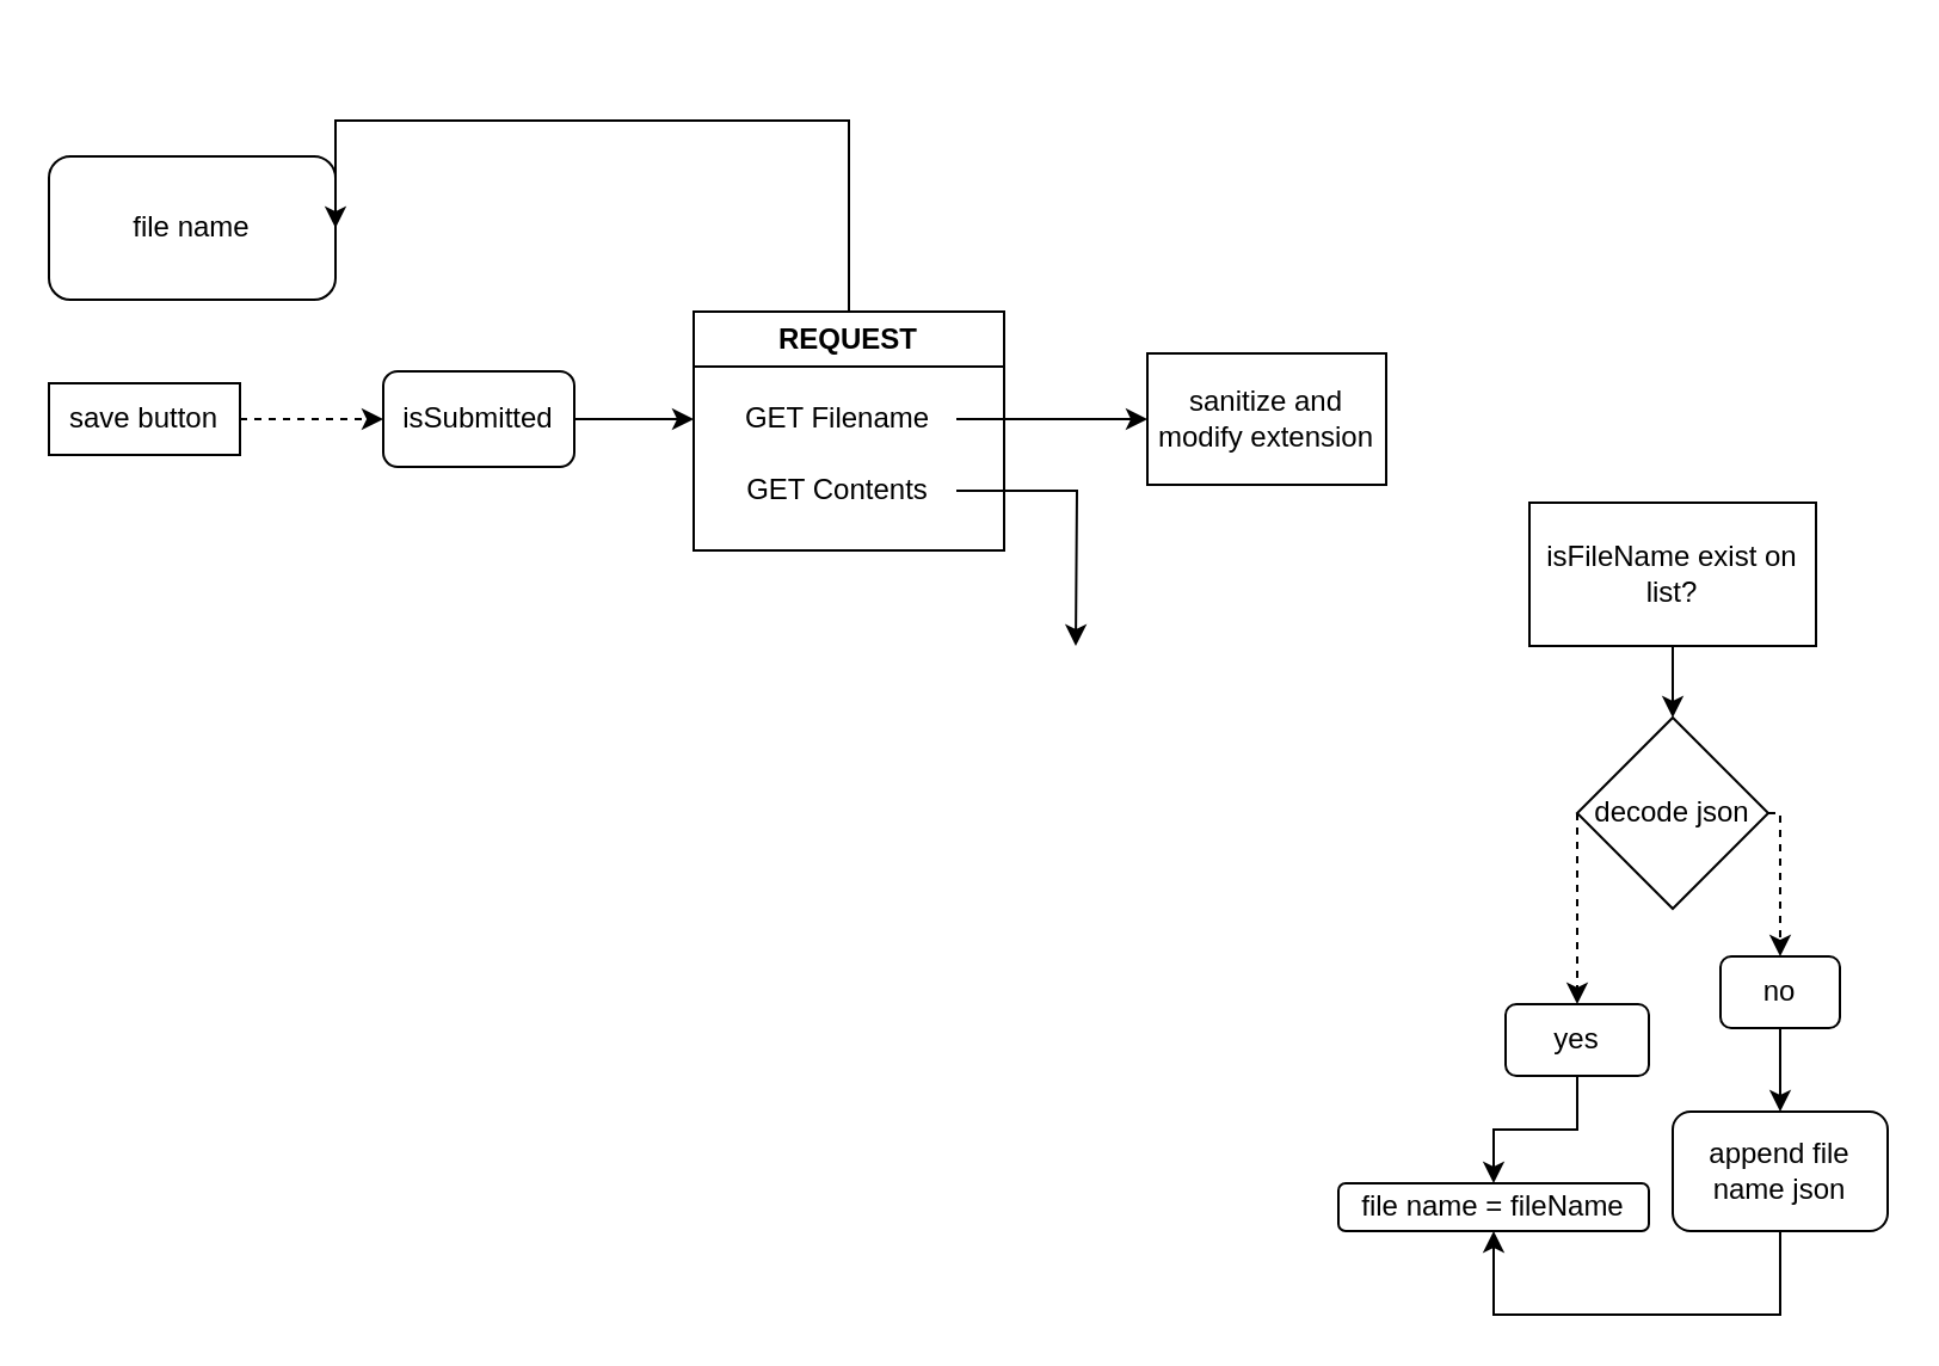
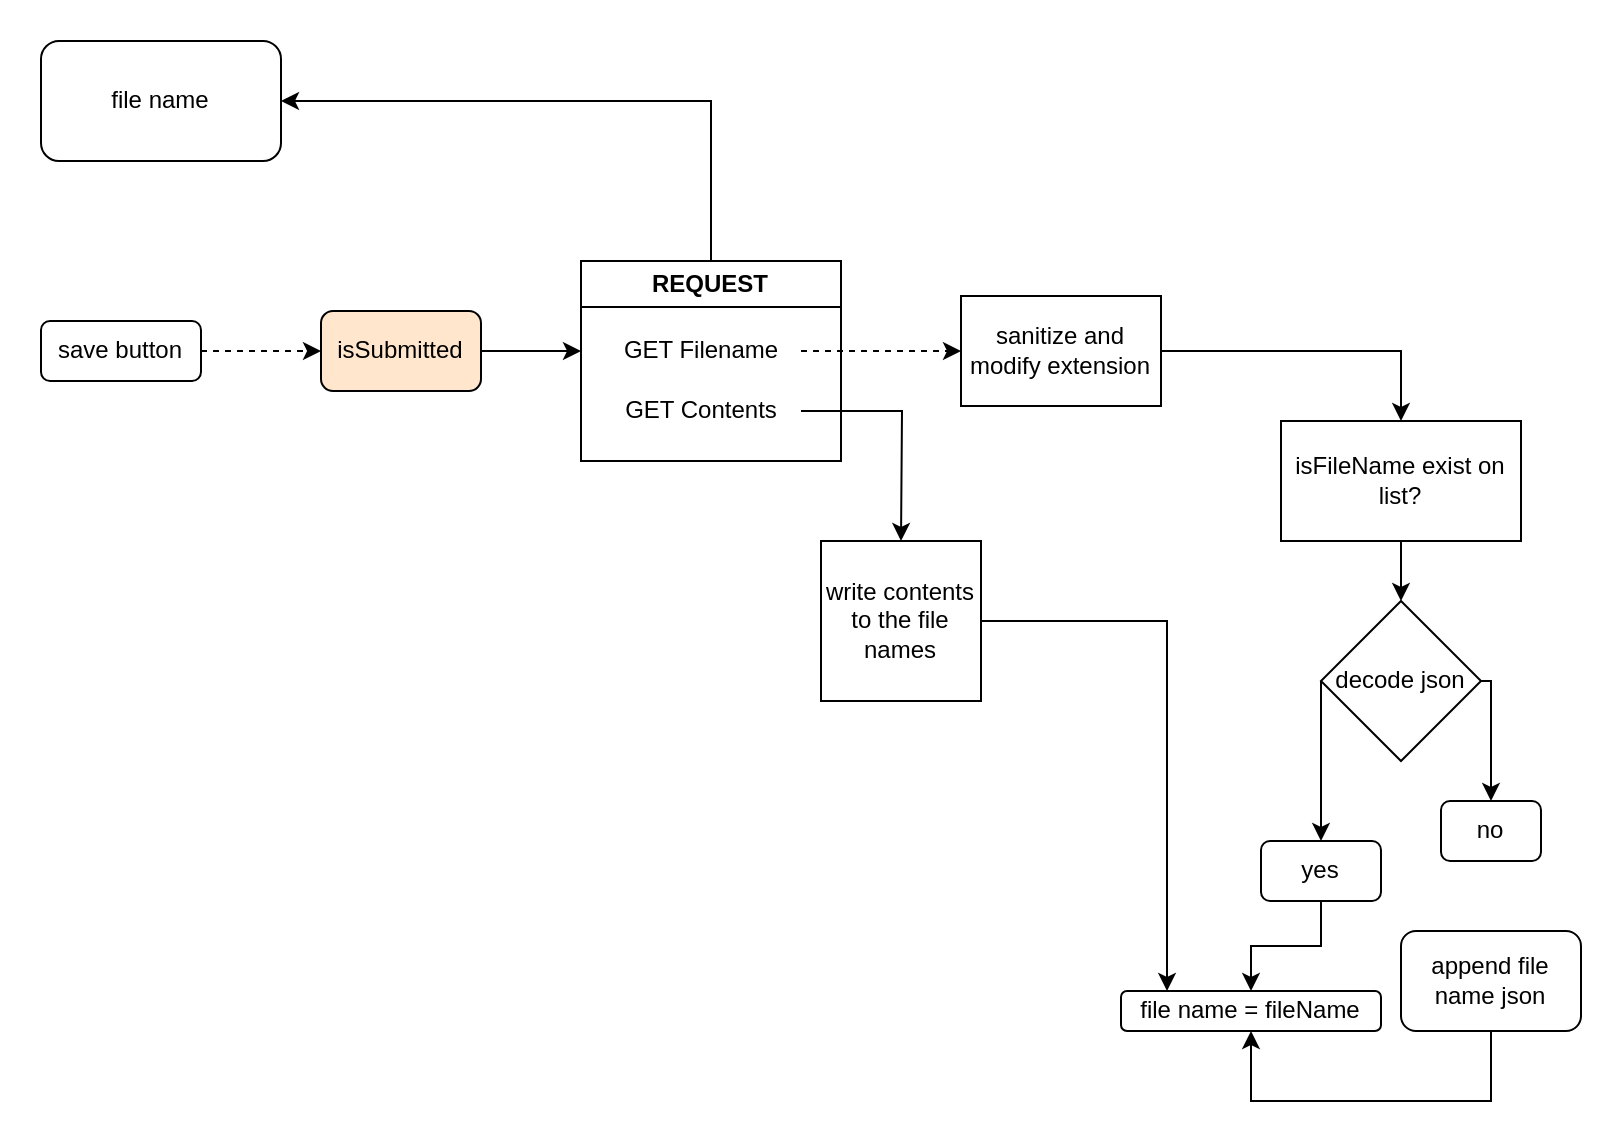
  <mxCell id="0" />
  <mxCell id="1" parent="0" />
- <mxCell id="2" value="file name" style="rounded=1;whiteSpace=wrap;html=1;" vertex="1" parent="1"><mxGeometry x="20" y="65" width="120" height="60" as="geometry" /></mxCell>
+ <mxCell id="2" value="file name" style="rounded=1;whiteSpace=wrap;html=1;" vertex="1" parent="1"><mxGeometry x="20" y="20" width="120" height="60" as="geometry" /></mxCell>
  <mxCell id="3" style="edgeStyle=orthogonalEdgeStyle;rounded=0;orthogonalLoop=1;jettySize=auto;html=1;entryX=0;entryY=0.5;entryDx=0;entryDy=0;dashed=1;" edge="1" parent="1" source="4" target="6"><mxGeometry relative="1" as="geometry" /></mxCell>
- <mxCell id="4" value="save button" style="whiteSpace=wrap;html=1;rounded=0;" vertex="1" parent="1"><mxGeometry x="20" y="160" width="80" height="30" as="geometry" /></mxCell>
+ <mxCell id="4" value="save button" style="rounded=1;whiteSpace=wrap;html=1;" vertex="1" parent="1"><mxGeometry x="20" y="160" width="80" height="30" as="geometry" /></mxCell>
  <mxCell id="5" style="edgeStyle=orthogonalEdgeStyle;rounded=0;orthogonalLoop=1;jettySize=auto;html=1;" edge="1" parent="1" source="6"><mxGeometry relative="1" as="geometry"><mxPoint x="290" y="175" as="targetPoint" /></mxGeometry></mxCell>
- <mxCell id="6" value="isSubmitted" style="rounded=1;whiteSpace=wrap;html=1;" vertex="1" parent="1"><mxGeometry x="160" y="155" width="80" height="40" as="geometry" /></mxCell>
+ <mxCell id="6" value="isSubmitted" style="rounded=1;whiteSpace=wrap;html=1;fillColor=#ffe6cc;" vertex="1" parent="1"><mxGeometry x="160" y="155" width="80" height="40" as="geometry" /></mxCell>
  <mxCell id="7" style="edgeStyle=orthogonalEdgeStyle;rounded=0;orthogonalLoop=1;jettySize=auto;html=1;entryX=1;entryY=0.5;entryDx=0;entryDy=0;" edge="1" parent="1" source="8" target="2"><mxGeometry relative="1" as="geometry"><Array as="points"><mxPoint x="355" y="50" /></Array></mxGeometry></mxCell>
  <mxCell id="8" value="REQUEST" style="swimlane;whiteSpace=wrap;html=1;" vertex="1" parent="1"><mxGeometry x="290" y="130" width="130" height="100" as="geometry" /></mxCell>
  <mxCell id="9" value="GET Filename" style="text;html=1;align=center;verticalAlign=middle;resizable=0;points=[];autosize=1;strokeColor=none;fillColor=none;" vertex="1" parent="8"><mxGeometry x="10" y="30" width="100" height="30" as="geometry" /></mxCell>
  <mxCell id="10" style="edgeStyle=orthogonalEdgeStyle;rounded=0;orthogonalLoop=1;jettySize=auto;html=1;" edge="1" parent="8" source="11"><mxGeometry relative="1" as="geometry"><mxPoint x="160" y="140" as="targetPoint" /></mxGeometry></mxCell>
  <mxCell id="11" value="GET Contents" style="text;html=1;align=center;verticalAlign=middle;resizable=0;points=[];autosize=1;strokeColor=none;fillColor=none;" vertex="1" parent="8"><mxGeometry x="10" y="60" width="100" height="30" as="geometry" /></mxCell>
+ <mxCell id="12" value="" style="edgeStyle=orthogonalEdgeStyle;rounded=0;orthogonalLoop=1;jettySize=auto;html=1;" edge="1" parent="1" source="13" target="16"><mxGeometry relative="1" as="geometry" /></mxCell>
  <mxCell id="13" value="sanitize and modify extension" style="whiteSpace=wrap;html=1;" vertex="1" parent="1"><mxGeometry x="480" y="147.5" width="100" height="55" as="geometry" /></mxCell>
- <mxCell id="14" value="" style="edgeStyle=orthogonalEdgeStyle;rounded=0;orthogonalLoop=1;jettySize=auto;html=1;" edge="1" parent="1" source="9" target="13"><mxGeometry relative="1" as="geometry" /></mxCell>
+ <mxCell id="14" value="" style="edgeStyle=orthogonalEdgeStyle;rounded=0;orthogonalLoop=1;jettySize=auto;html=1;dashed=1;" edge="1" parent="1" source="9" target="13"><mxGeometry relative="1" as="geometry" /></mxCell>
  <mxCell id="15" value="" style="edgeStyle=orthogonalEdgeStyle;rounded=0;orthogonalLoop=1;jettySize=auto;html=1;" edge="1" parent="1" source="16" target="26"><mxGeometry relative="1" as="geometry" /></mxCell>
  <mxCell id="16" value="isFileName exist on list?" style="whiteSpace=wrap;html=1;" vertex="1" parent="1"><mxGeometry x="640" y="210" width="120" height="60" as="geometry" /></mxCell>
  <mxCell id="17" style="edgeStyle=orthogonalEdgeStyle;rounded=0;orthogonalLoop=1;jettySize=auto;html=1;exitX=0.5;exitY=1;exitDx=0;exitDy=0;entryX=0.5;entryY=0;entryDx=0;entryDy=0;" edge="1" parent="1" source="18" target="21"><mxGeometry relative="1" as="geometry" /></mxCell>
  <mxCell id="18" value="yes" style="rounded=1;whiteSpace=wrap;html=1;" vertex="1" parent="1"><mxGeometry x="630" y="420" width="60" height="30" as="geometry" /></mxCell>
- <mxCell id="19" style="edgeStyle=orthogonalEdgeStyle;rounded=0;orthogonalLoop=1;jettySize=auto;html=1;exitX=0.5;exitY=1;exitDx=0;exitDy=0;entryX=0.5;entryY=0;entryDx=0;entryDy=0;" edge="1" parent="1" source="20" target="23"><mxGeometry relative="1" as="geometry" /></mxCell>
  <mxCell id="20" value="no" style="rounded=1;whiteSpace=wrap;html=1;" vertex="1" parent="1"><mxGeometry x="720" y="400" width="50" height="30" as="geometry" /></mxCell>
  <mxCell id="21" value="file name = fileName" style="rounded=1;whiteSpace=wrap;html=1;" vertex="1" parent="1"><mxGeometry x="560" y="495" width="130" height="20" as="geometry" /></mxCell>
  <mxCell id="22" style="edgeStyle=orthogonalEdgeStyle;rounded=0;orthogonalLoop=1;jettySize=auto;html=1;entryX=0.5;entryY=1;entryDx=0;entryDy=0;" edge="1" parent="1" source="23" target="21"><mxGeometry relative="1" as="geometry"><Array as="points"><mxPoint x="745" y="550" /><mxPoint x="625" y="550" /></Array></mxGeometry></mxCell>
  <mxCell id="23" value="append file name json" style="rounded=1;whiteSpace=wrap;html=1;" vertex="1" parent="1"><mxGeometry x="700" y="465" width="90" height="50" as="geometry" /></mxCell>
- <mxCell id="24" style="edgeStyle=orthogonalEdgeStyle;rounded=0;orthogonalLoop=1;jettySize=auto;html=1;entryX=0.5;entryY=0;entryDx=0;entryDy=0;dashed=1;" edge="1" parent="1" source="26" target="18"><mxGeometry relative="1" as="geometry"><Array as="points"><mxPoint x="660" y="400" /></Array></mxGeometry></mxCell>
- <mxCell id="25" style="edgeStyle=orthogonalEdgeStyle;rounded=0;orthogonalLoop=1;jettySize=auto;html=1;entryX=0.5;entryY=0;entryDx=0;entryDy=0;dashed=1;" edge="1" parent="1" source="26" target="20"><mxGeometry relative="1" as="geometry"><Array as="points"><mxPoint x="745" y="340" /></Array></mxGeometry></mxCell>
+ <mxCell id="24" style="edgeStyle=orthogonalEdgeStyle;rounded=0;orthogonalLoop=1;jettySize=auto;html=1;entryX=0.5;entryY=0;entryDx=0;entryDy=0;" edge="1" parent="1" source="26" target="18"><mxGeometry relative="1" as="geometry"><Array as="points"><mxPoint x="660" y="400" /></Array></mxGeometry></mxCell>
+ <mxCell id="25" style="edgeStyle=orthogonalEdgeStyle;rounded=0;orthogonalLoop=1;jettySize=auto;html=1;entryX=0.5;entryY=0;entryDx=0;entryDy=0;" edge="1" parent="1" source="26" target="20"><mxGeometry relative="1" as="geometry"><Array as="points"><mxPoint x="745" y="340" /></Array></mxGeometry></mxCell>
  <mxCell id="26" value="decode json" style="rhombus;whiteSpace=wrap;html=1;" vertex="1" parent="1"><mxGeometry x="660" y="300" width="80" height="80" as="geometry" /></mxCell>
+ <mxCell id="27" value="write contents to the file names" style="whiteSpace=wrap;html=1;aspect=fixed;" vertex="1" parent="1"><mxGeometry x="410" y="270" width="80" height="80" as="geometry" /></mxCell>
+ <mxCell id="28" style="edgeStyle=orthogonalEdgeStyle;rounded=0;orthogonalLoop=1;jettySize=auto;html=1;entryX=0.177;entryY=0;entryDx=0;entryDy=0;entryPerimeter=0;" edge="1" parent="1" source="27" target="21"><mxGeometry relative="1" as="geometry" /></mxCell>
